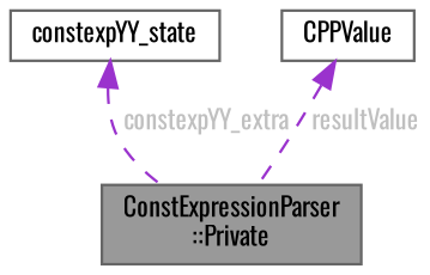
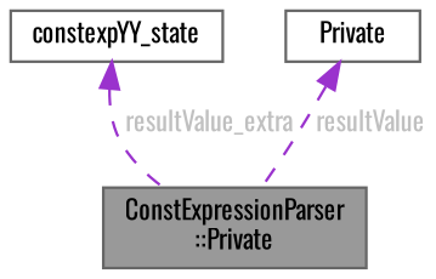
  digraph {
    fontname=Oswald
    node [color=gray40 fillcolor=white fontname=Oswald fontsize=10 shape=box style=filled]
    edge [color=darkorchid3 dir=back fontcolor=grey fontname=Oswald fontsize=10 labelfontname=Helvetica labelfontsize=10 style=dashed]
    n1 [fillcolor=grey60 fontcolor=black height=0.2 label="ConstExpressionParser\l::Private" width=0.4]
    n2 [height=0.2 label=constexpYY_state width=0.4]
-   n3 [height=0.2 label=CPPValue width=0.4]
-   n2 -> n1 [label=" constexpYY_extra"]
+   n3 [height=0.2 label=Private width=0.4]
+   n2 -> n1 [label=" resultValue_extra"]
    n3 -> n1 [label=" resultValue"]
  }
